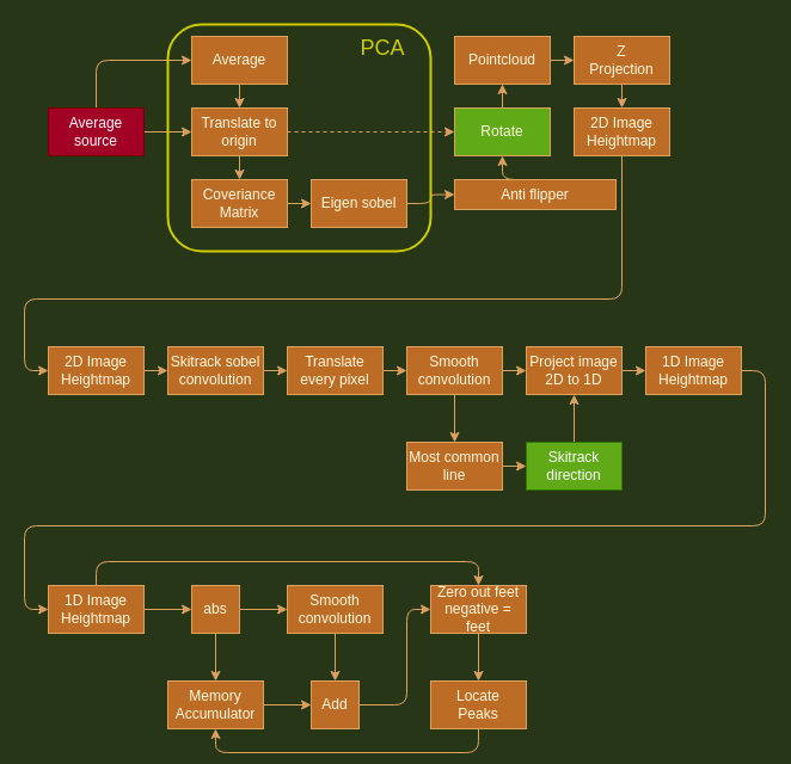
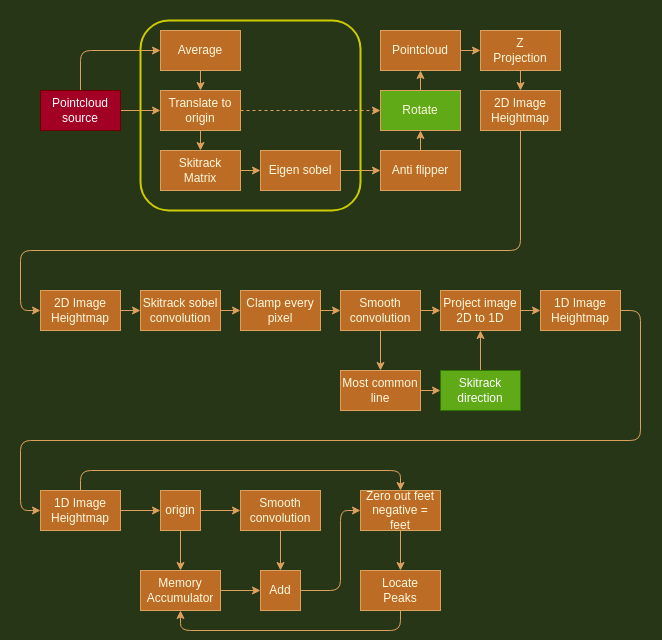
  <mxCell id="0" />
  <mxCell id="1" parent="0" />
  <mxCell id="2" style="edgeStyle=orthogonalEdgeStyle;curved=0;rounded=1;sketch=0;orthogonalLoop=1;jettySize=auto;html=1;exitX=1;exitY=0.5;exitDx=0;exitDy=0;entryX=0;entryY=0.5;entryDx=0;entryDy=0;strokeColor=#DDA15E;fillColor=#BC6C25;fontColor=#FEFAE0;" edge="1" parent="1" source="3" target="5"><mxGeometry relative="1" as="geometry" /></mxCell>
- <mxCell id="3" value="Coveriance Matrix" style="rounded=0;whiteSpace=wrap;html=1;fillColor=#BC6C25;strokeColor=#DDA15E;fontColor=#FEFAE0;" vertex="1" parent="1"><mxGeometry x="160" y="150" width="80" height="40" as="geometry" /></mxCell>
+ <mxCell id="3" value="Skitrack Matrix" style="rounded=0;whiteSpace=wrap;html=1;fillColor=#BC6C25;strokeColor=#DDA15E;fontColor=#FEFAE0;" vertex="1" parent="1"><mxGeometry x="160" y="150" width="80" height="40" as="geometry" /></mxCell>
  <mxCell id="4" style="edgeStyle=orthogonalEdgeStyle;curved=0;rounded=1;sketch=0;orthogonalLoop=1;jettySize=auto;html=1;exitX=1;exitY=0.5;exitDx=0;exitDy=0;entryX=0;entryY=0.5;entryDx=0;entryDy=0;strokeColor=#DDA15E;fillColor=#BC6C25;fontColor=#FEFAE0;" edge="1" parent="1" source="5" target="7"><mxGeometry relative="1" as="geometry" /></mxCell>
  <mxCell id="5" value="Eigen sobel" style="rounded=0;whiteSpace=wrap;html=1;fillColor=#BC6C25;strokeColor=#DDA15E;fontColor=#FEFAE0;" vertex="1" parent="1"><mxGeometry x="260" y="150" width="80" height="40" as="geometry" /></mxCell>
  <mxCell id="6" style="edgeStyle=orthogonalEdgeStyle;curved=0;rounded=1;sketch=0;orthogonalLoop=1;jettySize=auto;html=1;exitX=0.5;exitY=0;exitDx=0;exitDy=0;entryX=0.5;entryY=1;entryDx=0;entryDy=0;strokeColor=#DDA15E;fillColor=#BC6C25;fontColor=#FEFAE0;" edge="1" parent="1" source="7" target="12"><mxGeometry relative="1" as="geometry" /></mxCell>
- <mxCell id="7" value="Anti flipper" style="rounded=0;whiteSpace=wrap;html=1;fillColor=#BC6C25;strokeColor=#DDA15E;fontColor=#FEFAE0;" vertex="1" parent="1"><mxGeometry x="380" y="150" width="135" height="25" as="geometry" /></mxCell>
+ <mxCell id="7" value="Anti flipper" style="rounded=0;whiteSpace=wrap;html=1;fillColor=#BC6C25;strokeColor=#DDA15E;fontColor=#FEFAE0;" vertex="1" parent="1"><mxGeometry x="380" y="150" width="80" height="40" as="geometry" /></mxCell>
  <mxCell id="8" style="edgeStyle=orthogonalEdgeStyle;curved=0;rounded=1;sketch=0;orthogonalLoop=1;jettySize=auto;html=1;exitX=1;exitY=0.5;exitDx=0;exitDy=0;entryX=0;entryY=0.5;entryDx=0;entryDy=0;strokeColor=#DDA15E;fillColor=#BC6C25;fontColor=#FEFAE0;" edge="1" parent="1" source="10" target="15"><mxGeometry relative="1" as="geometry" /></mxCell>
  <mxCell id="9" style="edgeStyle=orthogonalEdgeStyle;curved=0;rounded=1;sketch=0;orthogonalLoop=1;jettySize=auto;html=1;exitX=0.5;exitY=0;exitDx=0;exitDy=0;entryX=0;entryY=0.5;entryDx=0;entryDy=0;strokeColor=#DDA15E;fillColor=#BC6C25;fontColor=#FEFAE0;" edge="1" parent="1" source="10" target="17"><mxGeometry relative="1" as="geometry" /></mxCell>
- <mxCell id="10" value="Average&lt;br&gt;source" style="rounded=0;whiteSpace=wrap;html=1;fillColor=#a20025;strokeColor=#6F0000;fontColor=#ffffff;" vertex="1" parent="1"><mxGeometry x="40" y="90" width="80" height="40" as="geometry" /></mxCell>
+ <mxCell id="10" value="Pointcloud&lt;br&gt;source" style="rounded=0;whiteSpace=wrap;html=1;fillColor=#a20025;strokeColor=#6F0000;fontColor=#ffffff;" vertex="1" parent="1"><mxGeometry x="40" y="90" width="80" height="40" as="geometry" /></mxCell>
  <mxCell id="11" style="edgeStyle=orthogonalEdgeStyle;curved=0;rounded=1;sketch=0;orthogonalLoop=1;jettySize=auto;html=1;exitX=0.5;exitY=0;exitDx=0;exitDy=0;entryX=0.5;entryY=1;entryDx=0;entryDy=0;strokeColor=#DDA15E;fillColor=#BC6C25;fontColor=#FEFAE0;" edge="1" parent="1" source="12" target="19"><mxGeometry relative="1" as="geometry" /></mxCell>
  <mxCell id="12" value="Rotate" style="rounded=0;whiteSpace=wrap;html=1;fillColor=#60a917;strokeColor=#DDA15E;fontColor=#FEFAE0;" vertex="1" parent="1"><mxGeometry x="380" y="90" width="80" height="40" as="geometry" /></mxCell>
  <mxCell id="13" style="edgeStyle=orthogonalEdgeStyle;curved=0;rounded=1;sketch=0;orthogonalLoop=1;jettySize=auto;html=1;exitX=0.5;exitY=1;exitDx=0;exitDy=0;entryX=0.5;entryY=0;entryDx=0;entryDy=0;strokeColor=#DDA15E;fillColor=#BC6C25;fontColor=#FEFAE0;" edge="1" parent="1" source="15" target="3"><mxGeometry relative="1" as="geometry" /></mxCell>
  <mxCell id="14" style="edgeStyle=orthogonalEdgeStyle;curved=0;rounded=1;sketch=0;orthogonalLoop=1;jettySize=auto;html=1;exitX=1;exitY=0.5;exitDx=0;exitDy=0;entryX=0;entryY=0.5;entryDx=0;entryDy=0;strokeColor=#DDA15E;fillColor=#BC6C25;fontColor=#FEFAE0;dashed=1;" edge="1" parent="1" source="15" target="12"><mxGeometry relative="1" as="geometry" /></mxCell>
  <mxCell id="15" value="Translate to origin" style="rounded=0;whiteSpace=wrap;html=1;fillColor=#BC6C25;strokeColor=#DDA15E;fontColor=#FEFAE0;" vertex="1" parent="1"><mxGeometry x="160" y="90" width="80" height="40" as="geometry" /></mxCell>
  <mxCell id="16" style="edgeStyle=orthogonalEdgeStyle;curved=0;rounded=1;sketch=0;orthogonalLoop=1;jettySize=auto;html=1;exitX=0.5;exitY=1;exitDx=0;exitDy=0;entryX=0.5;entryY=0;entryDx=0;entryDy=0;strokeColor=#DDA15E;fillColor=#BC6C25;fontSize=18;fontColor=#CCCC00;" edge="1" parent="1" source="17" target="15"><mxGeometry relative="1" as="geometry" /></mxCell>
  <mxCell id="17" value="Average" style="rounded=0;whiteSpace=wrap;html=1;fillColor=#BC6C25;strokeColor=#DDA15E;fontColor=#FEFAE0;" vertex="1" parent="1"><mxGeometry x="160" y="30" width="80" height="40" as="geometry" /></mxCell>
  <mxCell id="18" style="edgeStyle=orthogonalEdgeStyle;curved=0;rounded=1;sketch=0;orthogonalLoop=1;jettySize=auto;html=1;exitX=1;exitY=0.5;exitDx=0;exitDy=0;entryX=0;entryY=0.5;entryDx=0;entryDy=0;strokeColor=#DDA15E;fillColor=#BC6C25;fontColor=#FEFAE0;" edge="1" parent="1" source="19" target="41"><mxGeometry relative="1" as="geometry" /></mxCell>
  <mxCell id="19" value="Pointcloud" style="rounded=0;whiteSpace=wrap;html=1;fillColor=#BC6C25;strokeColor=#DDA15E;fontColor=#FEFAE0;glass=0;sketch=0;shadow=0;absoluteArcSize=0;snapToPoint=1;" vertex="1" parent="1"><mxGeometry x="380" y="30" width="80" height="40" as="geometry" /></mxCell>
  <mxCell id="20" style="edgeStyle=orthogonalEdgeStyle;curved=0;rounded=1;sketch=0;orthogonalLoop=1;jettySize=auto;html=1;exitX=1;exitY=0.5;exitDx=0;exitDy=0;entryX=0;entryY=0.5;entryDx=0;entryDy=0;strokeColor=#DDA15E;fillColor=#BC6C25;fontColor=#FEFAE0;" edge="1" parent="1" source="21" target="23"><mxGeometry relative="1" as="geometry" /></mxCell>
  <mxCell id="21" value="2D Image&lt;br&gt;Heightmap" style="rounded=0;whiteSpace=wrap;html=1;fillColor=#BC6C25;strokeColor=#DDA15E;fontColor=#FEFAE0;" vertex="1" parent="1"><mxGeometry x="40" y="290" width="80" height="40" as="geometry" /></mxCell>
  <mxCell id="22" style="edgeStyle=orthogonalEdgeStyle;curved=0;rounded=1;sketch=0;orthogonalLoop=1;jettySize=auto;html=1;exitX=1;exitY=0.5;exitDx=0;exitDy=0;entryX=0;entryY=0.5;entryDx=0;entryDy=0;strokeColor=#DDA15E;fillColor=#BC6C25;fontColor=#FEFAE0;" edge="1" parent="1" source="23" target="25"><mxGeometry relative="1" as="geometry" /></mxCell>
  <mxCell id="23" value="Skitrack sobel&lt;br&gt;convolution" style="rounded=0;whiteSpace=wrap;html=1;fillColor=#BC6C25;strokeColor=#DDA15E;fontColor=#FEFAE0;" vertex="1" parent="1"><mxGeometry x="140" y="290" width="80" height="40" as="geometry" /></mxCell>
  <mxCell id="24" style="edgeStyle=orthogonalEdgeStyle;curved=0;rounded=1;sketch=0;orthogonalLoop=1;jettySize=auto;html=1;exitX=1;exitY=0.5;exitDx=0;exitDy=0;entryX=0;entryY=0.5;entryDx=0;entryDy=0;strokeColor=#DDA15E;fillColor=#BC6C25;fontColor=#FEFAE0;" edge="1" parent="1" source="25" target="28"><mxGeometry relative="1" as="geometry" /></mxCell>
- <mxCell id="25" value="Translate every pixel" style="rounded=0;whiteSpace=wrap;html=1;fillColor=#BC6C25;strokeColor=#DDA15E;fontColor=#FEFAE0;" vertex="1" parent="1"><mxGeometry x="240" y="290" width="80" height="40" as="geometry" /></mxCell>
+ <mxCell id="25" value="Clamp every pixel" style="rounded=0;whiteSpace=wrap;html=1;fillColor=#BC6C25;strokeColor=#DDA15E;fontColor=#FEFAE0;" vertex="1" parent="1"><mxGeometry x="240" y="290" width="80" height="40" as="geometry" /></mxCell>
  <mxCell id="26" style="edgeStyle=orthogonalEdgeStyle;curved=0;rounded=1;sketch=0;orthogonalLoop=1;jettySize=auto;html=1;exitX=0.5;exitY=1;exitDx=0;exitDy=0;entryX=0.5;entryY=0;entryDx=0;entryDy=0;strokeColor=#DDA15E;fillColor=#BC6C25;fontColor=#FEFAE0;" edge="1" parent="1" source="28" target="30"><mxGeometry relative="1" as="geometry" /></mxCell>
  <mxCell id="27" style="edgeStyle=orthogonalEdgeStyle;curved=0;rounded=1;sketch=0;orthogonalLoop=1;jettySize=auto;html=1;exitX=1;exitY=0.5;exitDx=0;exitDy=0;entryX=0;entryY=0.5;entryDx=0;entryDy=0;strokeColor=#DDA15E;fillColor=#BC6C25;fontColor=#FEFAE0;" edge="1" parent="1" source="28" target="32"><mxGeometry relative="1" as="geometry" /></mxCell>
  <mxCell id="28" value="Smooth&lt;br&gt;convolution" style="rounded=0;whiteSpace=wrap;html=1;fillColor=#BC6C25;strokeColor=#DDA15E;fontColor=#FEFAE0;" vertex="1" parent="1"><mxGeometry x="340" y="290" width="80" height="40" as="geometry" /></mxCell>
  <mxCell id="29" style="edgeStyle=orthogonalEdgeStyle;curved=0;rounded=1;sketch=0;orthogonalLoop=1;jettySize=auto;html=1;exitX=1;exitY=0.5;exitDx=0;exitDy=0;entryX=0;entryY=0.5;entryDx=0;entryDy=0;strokeColor=#DDA15E;fillColor=#BC6C25;fontColor=#FEFAE0;" edge="1" parent="1" source="30" target="34"><mxGeometry relative="1" as="geometry" /></mxCell>
  <mxCell id="30" value="Most common line" style="rounded=0;whiteSpace=wrap;html=1;fillColor=#BC6C25;strokeColor=#DDA15E;fontColor=#FEFAE0;" vertex="1" parent="1"><mxGeometry x="340" y="370" width="80" height="40" as="geometry" /></mxCell>
  <mxCell id="31" style="edgeStyle=orthogonalEdgeStyle;curved=0;rounded=1;sketch=0;orthogonalLoop=1;jettySize=auto;html=1;exitX=1;exitY=0.5;exitDx=0;exitDy=0;entryX=0;entryY=0.5;entryDx=0;entryDy=0;strokeColor=#DDA15E;fillColor=#BC6C25;fontColor=#FEFAE0;" edge="1" parent="1" source="32" target="36"><mxGeometry relative="1" as="geometry" /></mxCell>
  <mxCell id="32" value="Project image&lt;br&gt;2D to 1D" style="rounded=0;whiteSpace=wrap;html=1;fillColor=#BC6C25;strokeColor=#DDA15E;fontColor=#FEFAE0;" vertex="1" parent="1"><mxGeometry x="440" y="290" width="80" height="40" as="geometry" /></mxCell>
  <mxCell id="33" style="edgeStyle=orthogonalEdgeStyle;curved=0;rounded=1;sketch=0;orthogonalLoop=1;jettySize=auto;html=1;exitX=0.5;exitY=0;exitDx=0;exitDy=0;entryX=0.5;entryY=1;entryDx=0;entryDy=0;strokeColor=#DDA15E;fillColor=#BC6C25;fontColor=#FEFAE0;" edge="1" parent="1" source="34" target="32"><mxGeometry relative="1" as="geometry" /></mxCell>
  <mxCell id="34" value="Skitrack&lt;br&gt;direction" style="rounded=0;whiteSpace=wrap;html=1;strokeColor=#2D7600;fontColor=#ffffff;fillColor=#60a917;" vertex="1" parent="1"><mxGeometry x="440" y="370" width="80" height="40" as="geometry" /></mxCell>
  <mxCell id="35" style="edgeStyle=orthogonalEdgeStyle;curved=0;rounded=1;sketch=0;orthogonalLoop=1;jettySize=auto;html=1;exitX=1;exitY=0.5;exitDx=0;exitDy=0;entryX=0;entryY=0.5;entryDx=0;entryDy=0;strokeColor=#DDA15E;fillColor=#BC6C25;fontColor=#FEFAE0;" edge="1" parent="1" source="36" target="39"><mxGeometry relative="1" as="geometry"><Array as="points"><mxPoint x="640" y="310" /><mxPoint x="640" y="440" /><mxPoint x="20" y="440" /><mxPoint x="20" y="510" /></Array></mxGeometry></mxCell>
  <mxCell id="36" value="1D Image&lt;br&gt;Heightmap" style="rounded=0;whiteSpace=wrap;html=1;fillColor=#BC6C25;strokeColor=#DDA15E;fontColor=#FEFAE0;" vertex="1" parent="1"><mxGeometry x="540" y="290" width="80" height="40" as="geometry" /></mxCell>
  <mxCell id="37" style="edgeStyle=orthogonalEdgeStyle;curved=0;rounded=1;sketch=0;orthogonalLoop=1;jettySize=auto;html=1;exitX=1;exitY=0.5;exitDx=0;exitDy=0;entryX=0;entryY=0.5;entryDx=0;entryDy=0;strokeColor=#DDA15E;fillColor=#BC6C25;fontColor=#FEFAE0;" edge="1" parent="1" source="39" target="46"><mxGeometry relative="1" as="geometry" /></mxCell>
  <mxCell id="38" style="edgeStyle=orthogonalEdgeStyle;curved=0;rounded=1;sketch=0;orthogonalLoop=1;jettySize=auto;html=1;exitX=0.5;exitY=0;exitDx=0;exitDy=0;entryX=0.5;entryY=0;entryDx=0;entryDy=0;strokeColor=#DDA15E;fillColor=#BC6C25;fontColor=#FEFAE0;" edge="1" parent="1" source="39" target="54"><mxGeometry relative="1" as="geometry" /></mxCell>
  <mxCell id="39" value="1D Image&lt;br&gt;Heightmap" style="rounded=0;whiteSpace=wrap;html=1;fillColor=#BC6C25;strokeColor=#DDA15E;fontColor=#FEFAE0;" vertex="1" parent="1"><mxGeometry x="40" y="490" width="80" height="40" as="geometry" /></mxCell>
  <mxCell id="40" style="edgeStyle=orthogonalEdgeStyle;curved=0;rounded=1;sketch=0;orthogonalLoop=1;jettySize=auto;html=1;exitX=0.5;exitY=1;exitDx=0;exitDy=0;entryX=0.5;entryY=0;entryDx=0;entryDy=0;strokeColor=#DDA15E;fillColor=#BC6C25;fontColor=#FEFAE0;" edge="1" parent="1" source="41" target="43"><mxGeometry relative="1" as="geometry" /></mxCell>
  <mxCell id="41" value="Z&lt;br&gt;Projection" style="rounded=0;whiteSpace=wrap;html=1;fillColor=#BC6C25;strokeColor=#DDA15E;fontColor=#FEFAE0;" vertex="1" parent="1"><mxGeometry x="480" y="30" width="80" height="40" as="geometry" /></mxCell>
  <mxCell id="42" style="edgeStyle=orthogonalEdgeStyle;curved=0;rounded=1;sketch=0;orthogonalLoop=1;jettySize=auto;html=1;exitX=0.5;exitY=1;exitDx=0;exitDy=0;entryX=0;entryY=0.5;entryDx=0;entryDy=0;strokeColor=#DDA15E;fillColor=#BC6C25;fontColor=#FEFAE0;" edge="1" parent="1" source="43" target="21"><mxGeometry relative="1" as="geometry"><Array as="points"><mxPoint x="520" y="250" /><mxPoint x="20" y="250" /><mxPoint x="20" y="310" /></Array></mxGeometry></mxCell>
  <mxCell id="43" value="2D Image&lt;br&gt;Heightmap" style="rounded=0;whiteSpace=wrap;html=1;fillColor=#BC6C25;strokeColor=#DDA15E;fontColor=#FEFAE0;" vertex="1" parent="1"><mxGeometry x="480" y="90" width="80" height="40" as="geometry" /></mxCell>
  <mxCell id="44" style="edgeStyle=orthogonalEdgeStyle;curved=0;rounded=1;sketch=0;orthogonalLoop=1;jettySize=auto;html=1;exitX=1;exitY=0.5;exitDx=0;exitDy=0;entryX=0;entryY=0.5;entryDx=0;entryDy=0;strokeColor=#DDA15E;fillColor=#BC6C25;fontColor=#FEFAE0;" edge="1" parent="1" source="46" target="48"><mxGeometry relative="1" as="geometry" /></mxCell>
  <mxCell id="45" style="edgeStyle=orthogonalEdgeStyle;curved=0;rounded=1;sketch=0;orthogonalLoop=1;jettySize=auto;html=1;exitX=0.5;exitY=1;exitDx=0;exitDy=0;entryX=0.5;entryY=0;entryDx=0;entryDy=0;strokeColor=#DDA15E;fillColor=#BC6C25;fontColor=#FEFAE0;" edge="1" parent="1" source="46" target="50"><mxGeometry relative="1" as="geometry" /></mxCell>
- <mxCell id="46" value="abs" style="rounded=0;whiteSpace=wrap;html=1;fillColor=#BC6C25;strokeColor=#DDA15E;fontColor=#FEFAE0;" vertex="1" parent="1"><mxGeometry x="160" y="490" width="40" height="40" as="geometry" /></mxCell>
+ <mxCell id="46" value="origin" style="rounded=0;whiteSpace=wrap;html=1;fillColor=#BC6C25;strokeColor=#DDA15E;fontColor=#FEFAE0;" vertex="1" parent="1"><mxGeometry x="160" y="490" width="40" height="40" as="geometry" /></mxCell>
  <mxCell id="47" style="edgeStyle=orthogonalEdgeStyle;curved=0;rounded=1;sketch=0;orthogonalLoop=1;jettySize=auto;html=1;exitX=0.5;exitY=1;exitDx=0;exitDy=0;entryX=0.5;entryY=0;entryDx=0;entryDy=0;strokeColor=#DDA15E;fillColor=#BC6C25;fontColor=#FEFAE0;" edge="1" parent="1" source="48" target="52"><mxGeometry relative="1" as="geometry" /></mxCell>
  <mxCell id="48" value="Smooth&lt;br&gt;convolution" style="rounded=0;whiteSpace=wrap;html=1;fillColor=#BC6C25;strokeColor=#DDA15E;fontColor=#FEFAE0;" vertex="1" parent="1"><mxGeometry x="240" y="490" width="80" height="40" as="geometry" /></mxCell>
  <mxCell id="49" style="edgeStyle=orthogonalEdgeStyle;curved=0;rounded=1;sketch=0;orthogonalLoop=1;jettySize=auto;html=1;exitX=1;exitY=0.5;exitDx=0;exitDy=0;entryX=0;entryY=0.5;entryDx=0;entryDy=0;strokeColor=#DDA15E;fillColor=#BC6C25;fontColor=#FEFAE0;" edge="1" parent="1" source="50" target="52"><mxGeometry relative="1" as="geometry" /></mxCell>
  <mxCell id="50" value="Memory&lt;br&gt;Accumulator" style="rounded=0;whiteSpace=wrap;html=1;fillColor=#BC6C25;strokeColor=#DDA15E;fontColor=#FEFAE0;" vertex="1" parent="1"><mxGeometry x="140" y="570" width="80" height="40" as="geometry" /></mxCell>
  <mxCell id="51" style="edgeStyle=orthogonalEdgeStyle;curved=0;rounded=1;sketch=0;orthogonalLoop=1;jettySize=auto;html=1;exitX=1;exitY=0.5;exitDx=0;exitDy=0;entryX=0;entryY=0.5;entryDx=0;entryDy=0;strokeColor=#DDA15E;fillColor=#BC6C25;fontColor=#FEFAE0;" edge="1" parent="1" source="52" target="54"><mxGeometry relative="1" as="geometry"><Array as="points"><mxPoint x="340" y="590" /><mxPoint x="340" y="510" /></Array></mxGeometry></mxCell>
  <mxCell id="52" value="Add" style="rounded=0;whiteSpace=wrap;html=1;fillColor=#BC6C25;strokeColor=#DDA15E;fontColor=#FEFAE0;" vertex="1" parent="1"><mxGeometry x="260" y="570" width="40" height="40" as="geometry" /></mxCell>
  <mxCell id="53" style="edgeStyle=orthogonalEdgeStyle;curved=0;rounded=1;sketch=0;orthogonalLoop=1;jettySize=auto;html=1;exitX=0.5;exitY=1;exitDx=0;exitDy=0;entryX=0.5;entryY=0;entryDx=0;entryDy=0;strokeColor=#DDA15E;fillColor=#BC6C25;fontColor=#FEFAE0;" edge="1" parent="1" source="54" target="56"><mxGeometry relative="1" as="geometry" /></mxCell>
  <mxCell id="54" value="Zero out feet&lt;br&gt;negative = feet" style="rounded=0;whiteSpace=wrap;html=1;fillColor=#BC6C25;strokeColor=#DDA15E;fontColor=#FEFAE0;" vertex="1" parent="1"><mxGeometry x="360" y="490" width="80" height="40" as="geometry" /></mxCell>
  <mxCell id="55" style="edgeStyle=orthogonalEdgeStyle;curved=0;rounded=1;sketch=0;orthogonalLoop=1;jettySize=auto;html=1;exitX=0.5;exitY=1;exitDx=0;exitDy=0;entryX=0.5;entryY=1;entryDx=0;entryDy=0;strokeColor=#DDA15E;fillColor=#BC6C25;fontColor=#FEFAE0;" edge="1" parent="1" source="56" target="50"><mxGeometry relative="1" as="geometry" /></mxCell>
  <mxCell id="56" value="Locate&lt;br&gt;Peaks" style="rounded=0;whiteSpace=wrap;html=1;fillColor=#BC6C25;strokeColor=#DDA15E;fontColor=#FEFAE0;" vertex="1" parent="1"><mxGeometry x="360" y="570" width="80" height="40" as="geometry" /></mxCell>
  <mxCell id="57" value="" style="rounded=1;whiteSpace=wrap;html=1;shadow=0;glass=0;sketch=0;strokeColor=#CCCC00;strokeWidth=2;fillColor=none;fontColor=#FEFAE0;" vertex="1" parent="1"><mxGeometry x="140" y="20" width="220" height="190" as="geometry" /></mxCell>
- <mxCell id="58" value="PCA" style="text;html=1;strokeColor=none;fillColor=none;align=center;verticalAlign=middle;whiteSpace=wrap;rounded=0;shadow=0;glass=0;sketch=0;fontColor=#CCCC00;fontSize=18;" vertex="1" parent="1"><mxGeometry x="300" y="30" width="40" height="20" as="geometry" /></mxCell>
